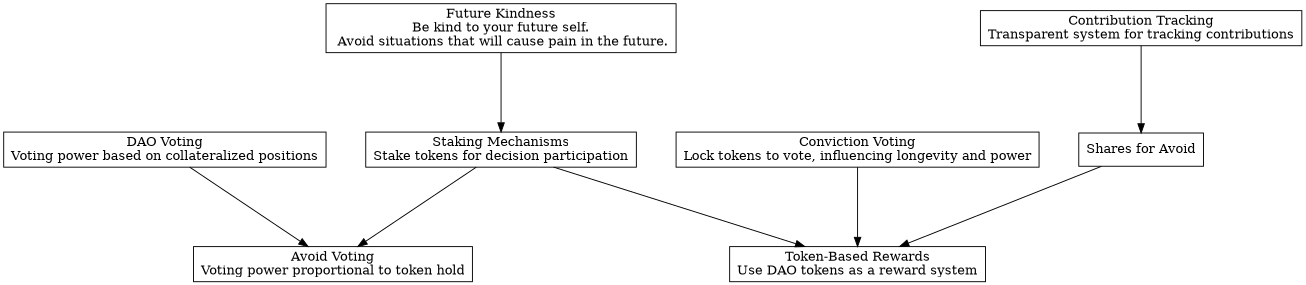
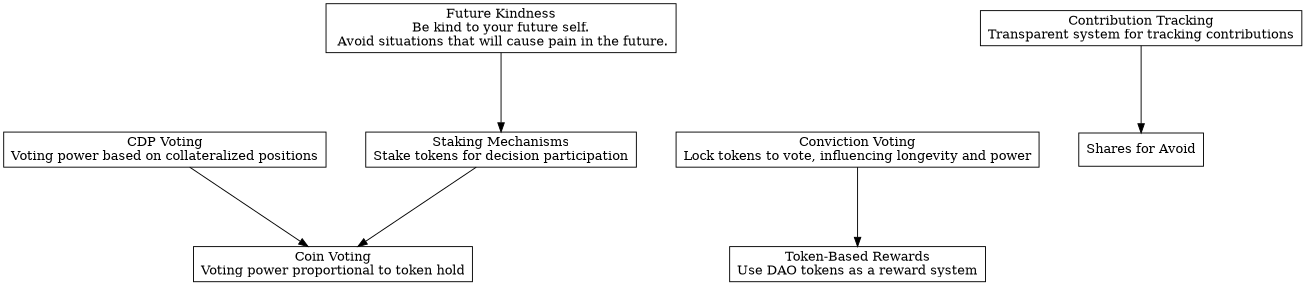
  digraph {
    nodesep=0.6
    rankdir=TB
    ranksep=1.2
    node [shape=box]
    n1 [label="Token-Based Rewards\nUse DAO tokens as a reward system"]
    n2 [label="Staking Mechanisms\nStake tokens for decision participation"]
-   n3 [label="Avoid Voting\nVoting power proportional to token hold"]
+   n3 [label="Coin Voting\nVoting power proportional to token hold"]
    n4 [label="Conviction Voting\nLock tokens to vote, influencing longevity and power"]
    n5 [label="Shares for Avoid"]
    n6 [label="Contribution Tracking\nTransparent system for tracking contributions"]
-   n7 [label="DAO Voting\nVoting power based on collateralized positions"]
+   n7 [label="CDP Voting\nVoting power based on collateralized positions"]
    n8 [label="Future Kindness\nBe kind to your future self.\n Avoid situations that will cause pain in the future."]
-   n2 -> n1
    n2 -> n3
    n4 -> n1
-   n5 -> n1
    n6 -> n5
    n7 -> n3
    n8 -> n2
  }
